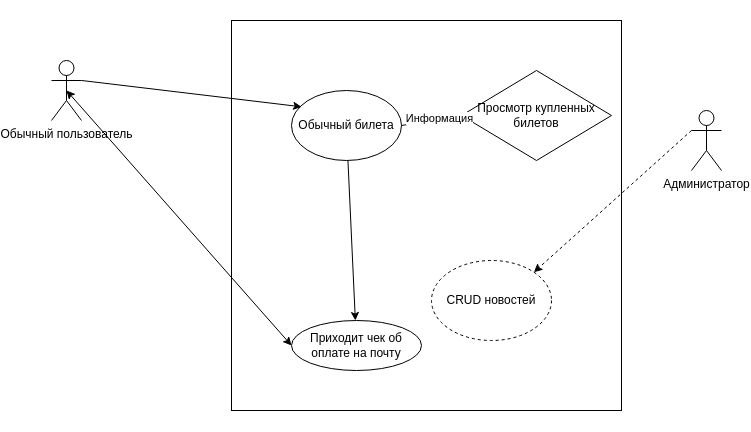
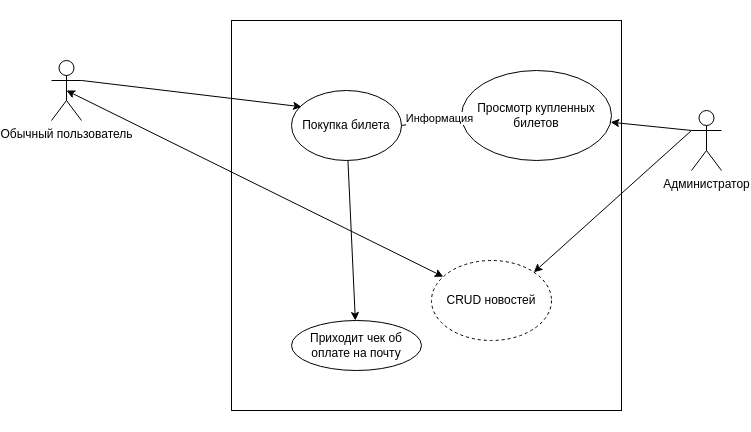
  <mxCell id="0" />
  <mxCell id="1" parent="0" />
  <mxCell id="2" value="" style="whiteSpace=wrap;html=1;aspect=fixed;fillColor=none;" vertex="1" parent="1"><mxGeometry x="200" y="20" width="390" height="390" as="geometry" /></mxCell>
  <mxCell id="3" value="Обычный пользователь" style="shape=umlActor;verticalLabelPosition=bottom;verticalAlign=top;html=1;outlineConnect=0;" vertex="1" parent="1"><mxGeometry x="20" y="60" width="30" height="60" as="geometry" /></mxCell>
- <mxCell id="4" value="Обычный билета" style="ellipse;whiteSpace=wrap;html=1;" vertex="1" parent="1"><mxGeometry x="260" y="90" width="110" height="70" as="geometry" /></mxCell>
+ <mxCell id="4" value="Покупка билета" style="ellipse;whiteSpace=wrap;html=1;" vertex="1" parent="1"><mxGeometry x="260" y="90" width="110" height="70" as="geometry" /></mxCell>
  <mxCell id="5" value="" style="endArrow=classic;html=1;rounded=0;exitX=1;exitY=0.333;exitDx=0;exitDy=0;exitPerimeter=0;entryX=0.092;entryY=0.233;entryDx=0;entryDy=0;entryPerimeter=0;" edge="1" parent="1" source="3" target="4"><mxGeometry width="50" height="50" relative="1" as="geometry"><mxPoint x="80" y="90" as="sourcePoint" /><mxPoint x="130" y="40" as="targetPoint" /></mxGeometry></mxCell>
  <mxCell id="6" value="Приходит чек об оплате на почту" style="ellipse;whiteSpace=wrap;html=1;" vertex="1" parent="1"><mxGeometry x="260" y="320" width="130" height="50" as="geometry" /></mxCell>
- <mxCell id="7" value="" style="endArrow=classic;startArrow=classic;html=1;rounded=0;entryX=0;entryY=0.5;entryDx=0;entryDy=0;exitX=0.5;exitY=0.5;exitDx=0;exitDy=0;exitPerimeter=0;" edge="1" parent="1" source="3" target="6"><mxGeometry width="50" height="50" relative="1" as="geometry"><mxPoint x="110" y="220" as="sourcePoint" /><mxPoint x="160" y="170" as="targetPoint" /></mxGeometry></mxCell>
+ <mxCell id="7" value="" style="endArrow=classic;startArrow=classic;html=1;rounded=0;exitX=0.5;exitY=0.5;exitDx=0;exitDy=0;exitPerimeter=0;" edge="1" parent="1" source="3" target="10"><mxGeometry width="50" height="50" relative="1" as="geometry"><mxPoint x="110" y="220" as="sourcePoint" /><mxPoint x="160" y="170" as="targetPoint" /></mxGeometry></mxCell>
  <mxCell id="8" value="" style="endArrow=classic;html=1;rounded=0;" edge="1" parent="1" source="4" target="6"><mxGeometry width="50" height="50" relative="1" as="geometry"><mxPoint x="380" y="150" as="sourcePoint" /><mxPoint x="430" y="100" as="targetPoint" /></mxGeometry></mxCell>
  <mxCell id="9" value="Администратор" style="shape=umlActor;verticalLabelPosition=bottom;verticalAlign=top;html=1;outlineConnect=0;" vertex="1" parent="1"><mxGeometry x="660" y="110" width="30" height="60" as="geometry" /></mxCell>
  <mxCell id="10" value="CRUD новостей" style="ellipse;whiteSpace=wrap;html=1;dashed=1;" vertex="1" parent="1"><mxGeometry x="400" y="260" width="120" height="80" as="geometry" /></mxCell>
- <mxCell id="11" value="" style="endArrow=classic;html=1;rounded=0;entryX=1;entryY=0;entryDx=0;entryDy=0;exitX=0;exitY=0.333;exitDx=0;exitDy=0;exitPerimeter=0;dashed=1;" edge="1" parent="1" source="9" target="10"><mxGeometry width="50" height="50" relative="1" as="geometry"><mxPoint x="650" y="290" as="sourcePoint" /><mxPoint x="700" y="240" as="targetPoint" /></mxGeometry></mxCell>
- <mxCell id="12" value="Просмотр купленных билетов" style="rhombus;whiteSpace=wrap;html=1;" vertex="1" parent="1"><mxGeometry x="430" y="70" width="150" height="90" as="geometry" /></mxCell>
+ <mxCell id="11" value="" style="endArrow=classic;html=1;rounded=0;entryX=1;entryY=0;entryDx=0;entryDy=0;exitX=0;exitY=0.333;exitDx=0;exitDy=0;exitPerimeter=0;" edge="1" parent="1" source="9" target="10"><mxGeometry width="50" height="50" relative="1" as="geometry"><mxPoint x="650" y="290" as="sourcePoint" /><mxPoint x="700" y="240" as="targetPoint" /></mxGeometry></mxCell>
+ <mxCell id="12" value="Просмотр купленных билетов" style="ellipse;whiteSpace=wrap;html=1;" vertex="1" parent="1"><mxGeometry x="430" y="70" width="150" height="90" as="geometry" /></mxCell>
  <mxCell id="13" value="" style="endArrow=classic;html=1;rounded=0;exitX=1;exitY=0.5;exitDx=0;exitDy=0;entryX=0;entryY=0.5;entryDx=0;entryDy=0;" edge="1" parent="1" source="4" target="12"><mxGeometry width="50" height="50" relative="1" as="geometry"><mxPoint x="380" y="130" as="sourcePoint" /><mxPoint x="430" y="80" as="targetPoint" /></mxGeometry></mxCell>
  <mxCell id="14" value="Информация" style="edgeLabel;html=1;align=center;verticalAlign=middle;resizable=0;points=[];" vertex="1" connectable="0" parent="13"><mxGeometry x="0.256" y="1" relative="1" as="geometry"><mxPoint as="offset" /></mxGeometry></mxCell>
+ <mxCell id="15" value="" style="endArrow=classic;html=1;rounded=0;exitX=0;exitY=0.333;exitDx=0;exitDy=0;exitPerimeter=0;" edge="1" parent="1" source="9" target="12"><mxGeometry width="50" height="50" relative="1" as="geometry"><mxPoint x="650" y="110" as="sourcePoint" /><mxPoint x="700" y="60" as="targetPoint" /></mxGeometry></mxCell>
